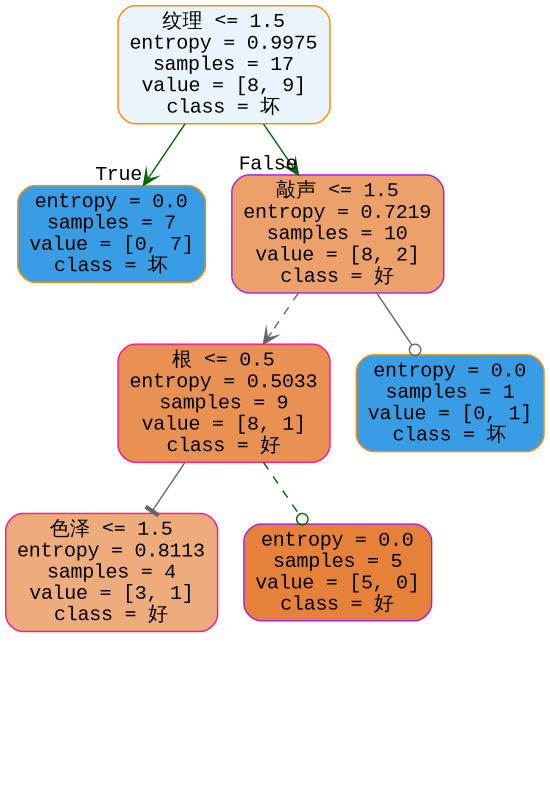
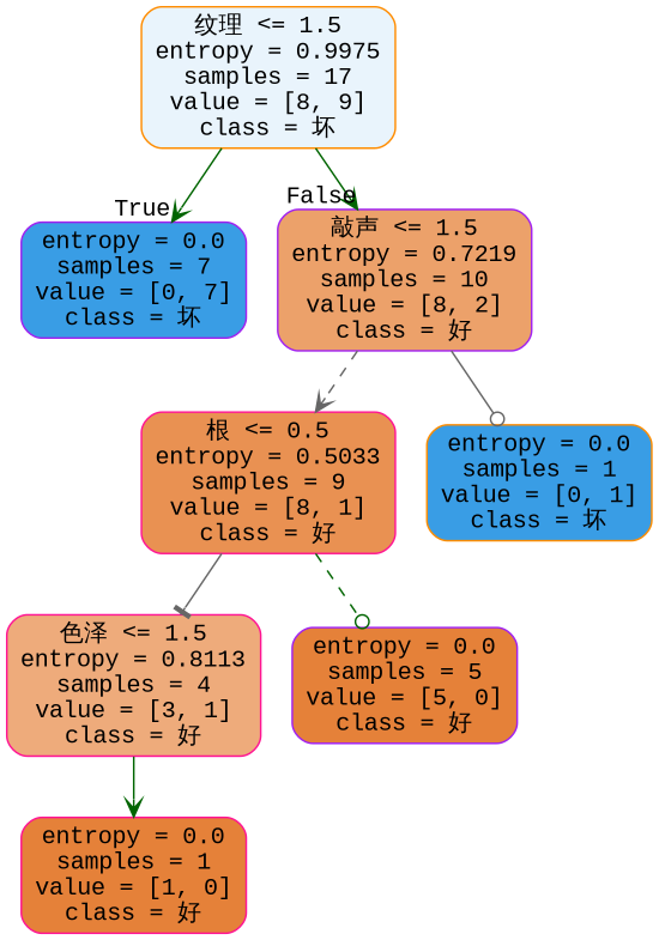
  digraph {
    fontname="Liberation Mono"
    node [color=purple fillcolor="#399de5ff" fontname="Liberation Mono" shape=box style="filled, rounded"]
    edge [arrowhead=vee color=darkgreen fontname="Liberation Mono" style=solid]
    n1 [color=darkorange fillcolor="#399de51c" label="纹理 <= 1.5\nentropy = 0.9975\nsamples = 17\nvalue = [8, 9]\nclass = 坏"]
-   n2 [color=darkorange label="entropy = 0.0\nsamples = 7\nvalue = [0, 7]\nclass = 坏"]
+   n2 [label="entropy = 0.0\nsamples = 7\nvalue = [0, 7]\nclass = 坏"]
    n3 [fillcolor="#e58139bf" label="敲声 <= 1.5\nentropy = 0.7219\nsamples = 10\nvalue = [8, 2]\nclass = 好"]
    n4 [color=deeppink fillcolor="#e58139df" label="根 <= 0.5\nentropy = 0.5033\nsamples = 9\nvalue = [8, 1]\nclass = 好"]
    n5 [color=darkorange label="entropy = 0.0\nsamples = 1\nvalue = [0, 1]\nclass = 坏"]
    n6 [color=deeppink fillcolor="#e58139aa" label="色泽 <= 1.5\nentropy = 0.8113\nsamples = 4\nvalue = [3, 1]\nclass = 好"]
    n7 [fillcolor="#e58139ff" label="entropy = 0.0\nsamples = 5\nvalue = [5, 0]\nclass = 好"]
+   n8 [color=deeppink fillcolor="#e58139ff" label="entropy = 0.0\nsamples = 1\nvalue = [1, 0]\nclass = 好"]
    n1 -> n2 [headlabel=True labelangle=45 labeldistance=2.5]
    n1 -> n3 [headlabel=False labelangle=-45 labeldistance=2.5]
    n3 -> n4 [color=gray40 style=dashed]
    n3 -> n5 [arrowhead=odot color=gray40]
    n4 -> n6 [arrowhead=tee color=gray40]
    n4 -> n7 [arrowhead=odot style=dashed]
+   n6 -> n8
  }
